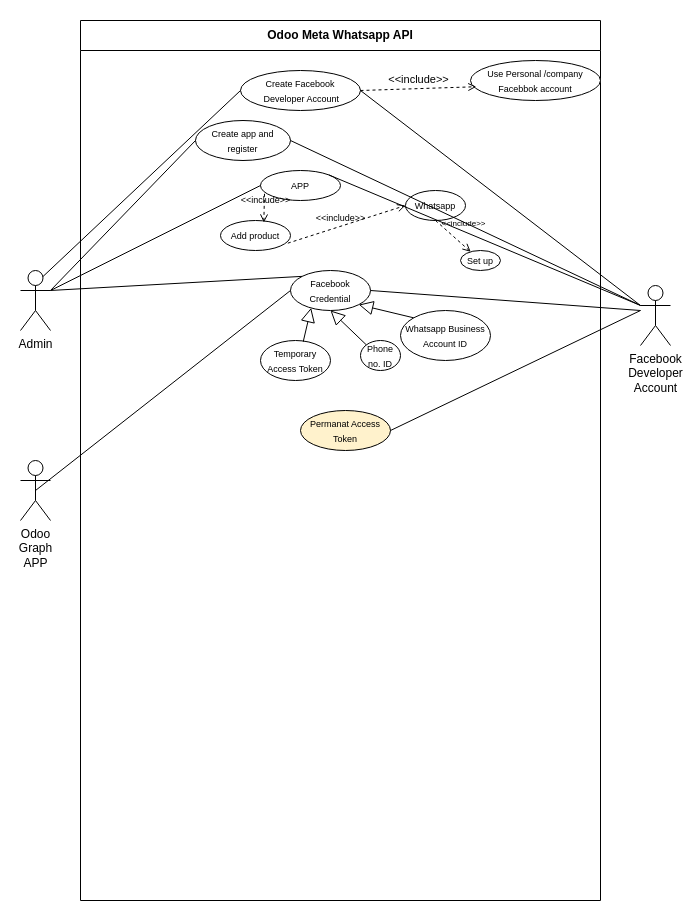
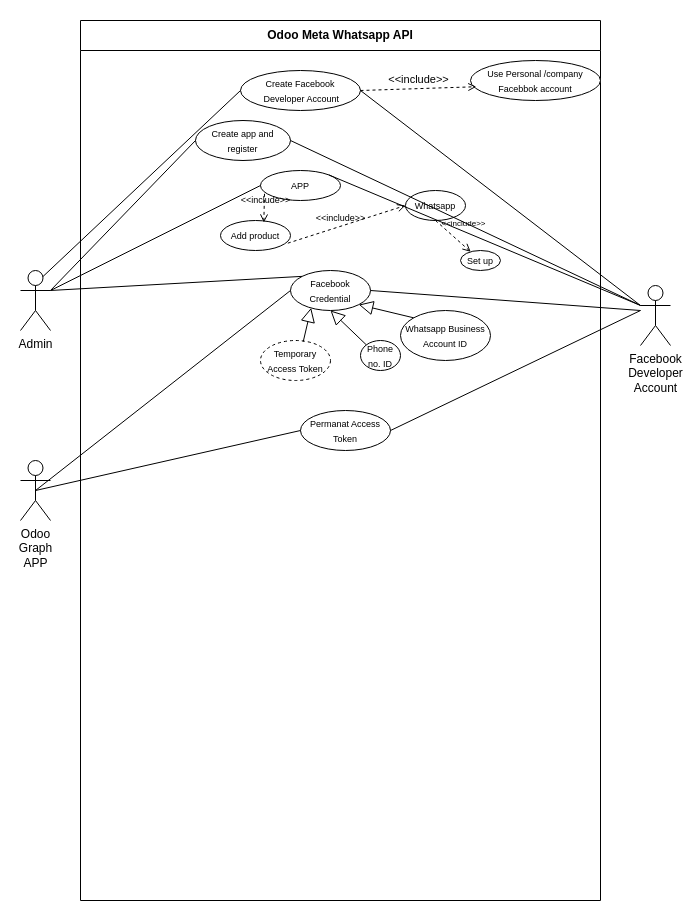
  <mxCell id="0" />
  <mxCell id="1" parent="0" />
  <mxCell id="2" value="Odoo Meta Whatsapp API" style="swimlane;fontStyle=1;align=center;horizontal=1;startSize=30;collapsible=0;html=1;whiteSpace=wrap;" vertex="1" parent="1"><mxGeometry x="80" y="20" width="520" height="880" as="geometry" /></mxCell>
  <mxCell id="3" value="&lt;font style=&quot;font-size: 9px;&quot;&gt;Create Facebook&lt;br&gt;&amp;nbsp;Developer Account&lt;/font&gt;" style="ellipse;whiteSpace=wrap;html=1;" vertex="1" parent="2"><mxGeometry x="160" y="50" width="120" height="40" as="geometry" /></mxCell>
  <mxCell id="4" value="&lt;font style=&quot;font-size: 9px;&quot;&gt;Use Personal /company Facebbok account&lt;/font&gt;" style="ellipse;whiteSpace=wrap;html=1;" vertex="1" parent="2"><mxGeometry x="390" y="40" width="130" height="40" as="geometry" /></mxCell>
  <mxCell id="5" value="&amp;lt;&amp;lt;include&amp;gt;&amp;gt;" style="edgeStyle=none;html=1;endArrow=open;verticalAlign=bottom;dashed=1;labelBackgroundColor=none;rounded=0;exitX=1;exitY=0.5;exitDx=0;exitDy=0;entryX=0.045;entryY=0.656;entryDx=0;entryDy=0;entryPerimeter=0;" edge="1" parent="2" source="3" target="4"><mxGeometry width="160" relative="1" as="geometry"><mxPoint x="270" y="69.5" as="sourcePoint" /><mxPoint x="305" y="70" as="targetPoint" /></mxGeometry></mxCell>
  <mxCell id="6" value="&lt;font style=&quot;font-size: 9px;&quot;&gt;Create app and register&lt;/font&gt;" style="ellipse;whiteSpace=wrap;html=1;" vertex="1" parent="2"><mxGeometry x="115" y="100" width="95" height="40" as="geometry" /></mxCell>
  <mxCell id="7" value="&lt;font style=&quot;font-size: 9px;&quot;&gt;APP&lt;/font&gt;" style="ellipse;whiteSpace=wrap;html=1;" vertex="1" parent="2"><mxGeometry x="180" y="150" width="80" height="30" as="geometry" /></mxCell>
  <mxCell id="8" value="&lt;font style=&quot;font-size: 9px;&quot;&gt;Add product&lt;/font&gt;" style="ellipse;whiteSpace=wrap;html=1;" vertex="1" parent="2"><mxGeometry x="140" y="200" width="70" height="30" as="geometry" /></mxCell>
  <mxCell id="9" value="&lt;font style=&quot;font-size: 9px;&quot;&gt;&amp;lt;&amp;lt;include&amp;gt;&amp;gt;&lt;/font&gt;" style="edgeStyle=none;html=1;endArrow=open;verticalAlign=bottom;dashed=1;labelBackgroundColor=none;rounded=0;entryX=0.619;entryY=0.067;entryDx=0;entryDy=0;exitX=0.05;exitY=0.778;exitDx=0;exitDy=0;exitPerimeter=0;entryPerimeter=0;" edge="1" parent="2" source="7" target="8"><mxGeometry x="0.04" y="1" width="160" relative="1" as="geometry"><mxPoint x="140" y="250" as="sourcePoint" /><mxPoint x="300" y="250" as="targetPoint" /><mxPoint as="offset" /></mxGeometry></mxCell>
  <mxCell id="10" value="&lt;font style=&quot;font-size: 9px;&quot;&gt;Whatsapp&lt;/font&gt;" style="ellipse;whiteSpace=wrap;html=1;" vertex="1" parent="2"><mxGeometry x="325" y="170" width="60" height="30" as="geometry" /></mxCell>
  <mxCell id="11" value="&lt;font style=&quot;font-size: 9px;&quot;&gt;&amp;lt;&amp;lt;include&amp;gt;&amp;gt;&lt;/font&gt;" style="edgeStyle=none;html=1;endArrow=open;verticalAlign=bottom;dashed=1;labelBackgroundColor=none;rounded=0;exitX=0.962;exitY=0.756;exitDx=0;exitDy=0;exitPerimeter=0;entryX=0;entryY=0.5;entryDx=0;entryDy=0;" edge="1" parent="2" source="8" target="10"><mxGeometry x="-0.117" width="160" relative="1" as="geometry"><mxPoint x="370" y="230" as="sourcePoint" /><mxPoint x="380" y="240" as="targetPoint" /><mxPoint as="offset" /></mxGeometry></mxCell>
  <mxCell id="12" value="&lt;font style=&quot;font-size: 9px;&quot;&gt;Set up&lt;/font&gt;" style="ellipse;whiteSpace=wrap;html=1;" vertex="1" parent="2"><mxGeometry x="380" y="230" width="40" height="20" as="geometry" /></mxCell>
  <mxCell id="13" value="&lt;font style=&quot;font-size: 8px;&quot;&gt;&amp;lt;&amp;lt;include&amp;gt;&amp;gt;&lt;/font&gt;" style="edgeStyle=none;html=1;endArrow=open;verticalAlign=bottom;dashed=1;labelBackgroundColor=none;rounded=0;exitX=0.5;exitY=1;exitDx=0;exitDy=0;" edge="1" parent="2" source="10" target="12"><mxGeometry x="0.182" y="10" width="160" relative="1" as="geometry"><mxPoint x="180" y="280" as="sourcePoint" /><mxPoint x="340" y="280" as="targetPoint" /><mxPoint as="offset" /></mxGeometry></mxCell>
  <mxCell id="14" value="&lt;font style=&quot;font-size: 9px;&quot;&gt;Facebook Credential&lt;/font&gt;" style="ellipse;whiteSpace=wrap;html=1;" vertex="1" parent="2"><mxGeometry x="210" y="250" width="80" height="40" as="geometry" /></mxCell>
- <mxCell id="15" value="&lt;font style=&quot;font-size: 9px;&quot;&gt;Temporary Access Token&lt;/font&gt;" style="ellipse;whiteSpace=wrap;html=1;" vertex="1" parent="2"><mxGeometry x="180" y="320" width="70" height="40" as="geometry" /></mxCell>
+ <mxCell id="15" value="&lt;font style=&quot;font-size: 9px;&quot;&gt;Temporary Access Token&lt;/font&gt;" style="ellipse;whiteSpace=wrap;html=1;dashed=1;" vertex="1" parent="2"><mxGeometry x="180" y="320" width="70" height="40" as="geometry" /></mxCell>
  <mxCell id="16" value="&lt;font style=&quot;font-size: 9px;&quot;&gt;Phone no. ID&lt;/font&gt;" style="ellipse;whiteSpace=wrap;html=1;" vertex="1" parent="2"><mxGeometry x="280" y="320" width="40" height="30" as="geometry" /></mxCell>
  <mxCell id="17" value="&lt;font style=&quot;font-size: 9px;&quot;&gt;Whatsapp Business Account ID&lt;/font&gt;" style="ellipse;whiteSpace=wrap;html=1;" vertex="1" parent="2"><mxGeometry x="320" y="290" width="90" height="50" as="geometry" /></mxCell>
  <mxCell id="18" value="" style="edgeStyle=none;html=1;endArrow=block;endFill=0;endSize=12;verticalAlign=bottom;rounded=0;entryX=0.258;entryY=0.933;entryDx=0;entryDy=0;entryPerimeter=0;exitX=0.61;exitY=0.033;exitDx=0;exitDy=0;exitPerimeter=0;" edge="1" parent="2" source="15" target="14"><mxGeometry width="160" relative="1" as="geometry"><mxPoint x="180" y="440" as="sourcePoint" /><mxPoint x="340" y="440" as="targetPoint" /></mxGeometry></mxCell>
  <mxCell id="19" value="" style="edgeStyle=none;html=1;endArrow=block;endFill=0;endSize=12;verticalAlign=bottom;rounded=0;entryX=0.5;entryY=1;entryDx=0;entryDy=0;exitX=0;exitY=0;exitDx=0;exitDy=0;" edge="1" parent="2" source="16" target="14"><mxGeometry width="160" relative="1" as="geometry"><mxPoint x="180" y="440" as="sourcePoint" /><mxPoint x="340" y="440" as="targetPoint" /></mxGeometry></mxCell>
  <mxCell id="20" value="" style="edgeStyle=none;html=1;endArrow=block;endFill=0;endSize=12;verticalAlign=bottom;rounded=0;entryX=1;entryY=1;entryDx=0;entryDy=0;exitX=0;exitY=0;exitDx=0;exitDy=0;" edge="1" parent="2" source="17" target="14"><mxGeometry width="160" relative="1" as="geometry"><mxPoint x="180" y="440" as="sourcePoint" /><mxPoint x="340" y="440" as="targetPoint" /></mxGeometry></mxCell>
- <mxCell id="21" value="&lt;font style=&quot;font-size: 9px;&quot;&gt;Permanat Access Token&lt;/font&gt;" style="ellipse;whiteSpace=wrap;html=1;fillColor=#fff2cc;" vertex="1" parent="2"><mxGeometry x="220" y="390" width="90" height="40" as="geometry" /></mxCell>
+ <mxCell id="21" value="&lt;font style=&quot;font-size: 9px;&quot;&gt;Permanat Access Token&lt;/font&gt;" style="ellipse;whiteSpace=wrap;html=1;" vertex="1" parent="2"><mxGeometry x="220" y="390" width="90" height="40" as="geometry" /></mxCell>
  <mxCell id="22" value="Admin" style="shape=umlActor;html=1;verticalLabelPosition=bottom;verticalAlign=top;align=center;" vertex="1" parent="1"><mxGeometry x="20" y="270" width="30" height="60" as="geometry" /></mxCell>
  <mxCell id="23" value="Facebook &lt;br&gt;Developer &lt;br&gt;Account" style="shape=umlActor;html=1;verticalLabelPosition=bottom;verticalAlign=top;align=center;" vertex="1" parent="1"><mxGeometry x="640" y="285" width="30" height="60" as="geometry" /></mxCell>
  <mxCell id="24" value="" style="edgeStyle=none;html=1;endArrow=none;verticalAlign=bottom;rounded=0;entryX=0;entryY=0.5;entryDx=0;entryDy=0;exitX=0.75;exitY=0.1;exitDx=0;exitDy=0;exitPerimeter=0;" edge="1" parent="1" source="22" target="3"><mxGeometry width="160" relative="1" as="geometry"><mxPoint x="50" y="90" as="sourcePoint" /><mxPoint x="210" y="90" as="targetPoint" /></mxGeometry></mxCell>
  <mxCell id="25" value="" style="edgeStyle=none;html=1;endArrow=none;verticalAlign=bottom;rounded=0;exitX=1;exitY=0.5;exitDx=0;exitDy=0;entryX=0;entryY=0.333;entryDx=0;entryDy=0;entryPerimeter=0;" edge="1" parent="1" source="3" target="23"><mxGeometry width="160" relative="1" as="geometry"><mxPoint x="260" y="270" as="sourcePoint" /><mxPoint x="420" y="270" as="targetPoint" /></mxGeometry></mxCell>
  <mxCell id="26" value="" style="edgeStyle=none;html=1;endArrow=none;verticalAlign=bottom;rounded=0;exitX=1;exitY=0.333;exitDx=0;exitDy=0;exitPerimeter=0;entryX=0;entryY=0.5;entryDx=0;entryDy=0;" edge="1" parent="1" source="22" target="6"><mxGeometry width="160" relative="1" as="geometry"><mxPoint x="260" y="370" as="sourcePoint" /><mxPoint x="420" y="370" as="targetPoint" /></mxGeometry></mxCell>
  <mxCell id="27" value="" style="edgeStyle=none;html=1;endArrow=none;verticalAlign=bottom;rounded=0;exitX=1;exitY=0.5;exitDx=0;exitDy=0;entryX=0;entryY=0.333;entryDx=0;entryDy=0;entryPerimeter=0;" edge="1" parent="1" source="6" target="23"><mxGeometry width="160" relative="1" as="geometry"><mxPoint x="260" y="370" as="sourcePoint" /><mxPoint x="420" y="370" as="targetPoint" /></mxGeometry></mxCell>
  <mxCell id="28" value="" style="edgeStyle=none;html=1;endArrow=none;verticalAlign=bottom;rounded=0;entryX=0;entryY=0.5;entryDx=0;entryDy=0;" edge="1" parent="1" target="7"><mxGeometry width="160" relative="1" as="geometry"><mxPoint x="50" y="290" as="sourcePoint" /><mxPoint x="420" y="290" as="targetPoint" /></mxGeometry></mxCell>
  <mxCell id="29" value="" style="edgeStyle=none;html=1;endArrow=none;verticalAlign=bottom;rounded=0;entryX=0;entryY=0.333;entryDx=0;entryDy=0;entryPerimeter=0;exitX=1;exitY=0;exitDx=0;exitDy=0;" edge="1" parent="1" source="7" target="23"><mxGeometry width="160" relative="1" as="geometry"><mxPoint x="260" y="290" as="sourcePoint" /><mxPoint x="420" y="290" as="targetPoint" /></mxGeometry></mxCell>
  <mxCell id="30" value="" style="edgeStyle=none;html=1;endArrow=none;verticalAlign=bottom;rounded=0;exitX=1;exitY=0.333;exitDx=0;exitDy=0;exitPerimeter=0;entryX=0;entryY=0;entryDx=0;entryDy=0;" edge="1" parent="1" source="22" target="14"><mxGeometry width="160" relative="1" as="geometry"><mxPoint x="260" y="420" as="sourcePoint" /><mxPoint x="420" y="420" as="targetPoint" /></mxGeometry></mxCell>
  <mxCell id="31" value="" style="edgeStyle=none;html=1;endArrow=none;verticalAlign=bottom;rounded=0;exitX=1;exitY=0.5;exitDx=0;exitDy=0;" edge="1" parent="1" source="14"><mxGeometry width="160" relative="1" as="geometry"><mxPoint x="260" y="320" as="sourcePoint" /><mxPoint x="640" y="310" as="targetPoint" /></mxGeometry></mxCell>
  <mxCell id="32" value="Odoo&lt;br&gt;Graph &lt;br&gt;APP" style="shape=umlActor;html=1;verticalLabelPosition=bottom;verticalAlign=top;align=center;" vertex="1" parent="1"><mxGeometry x="20" y="460" width="30" height="60" as="geometry" /></mxCell>
  <mxCell id="33" value="" style="edgeStyle=none;html=1;endArrow=none;verticalAlign=bottom;rounded=0;exitX=0.5;exitY=0.5;exitDx=0;exitDy=0;exitPerimeter=0;entryX=0;entryY=0.5;entryDx=0;entryDy=0;" edge="1" parent="1" source="32" target="14"><mxGeometry width="160" relative="1" as="geometry"><mxPoint x="260" y="460" as="sourcePoint" /><mxPoint x="420" y="460" as="targetPoint" /></mxGeometry></mxCell>
+ <mxCell id="34" value="" style="edgeStyle=none;html=1;endArrow=none;verticalAlign=bottom;rounded=0;exitX=0.5;exitY=0.5;exitDx=0;exitDy=0;exitPerimeter=0;entryX=0;entryY=0.5;entryDx=0;entryDy=0;" edge="1" parent="1" source="32" target="21"><mxGeometry width="160" relative="1" as="geometry"><mxPoint x="260" y="470" as="sourcePoint" /><mxPoint x="420" y="470" as="targetPoint" /></mxGeometry></mxCell>
  <mxCell id="35" value="" style="edgeStyle=none;html=1;endArrow=none;verticalAlign=bottom;rounded=0;exitX=1;exitY=0.5;exitDx=0;exitDy=0;" edge="1" parent="1" source="21"><mxGeometry width="160" relative="1" as="geometry"><mxPoint x="260" y="470" as="sourcePoint" /><mxPoint x="640" y="310" as="targetPoint" /></mxGeometry></mxCell>
